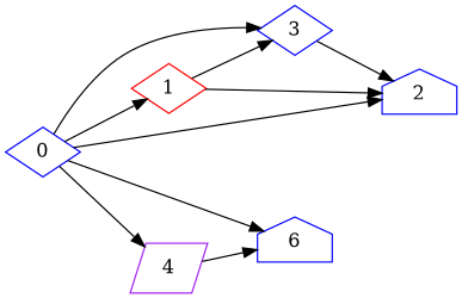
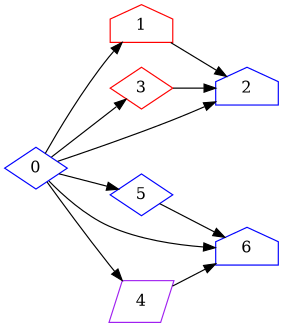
  strict digraph {
    rankdir=LR
    node [color=blue shape=house]
    edge [weight=1]
-   1 [color=red shape=diamond]
-   3 [shape=diamond]
+   1 [color=red]
+   3 [color=red shape=diamond]
    2
+   5 [shape=diamond]
    6
    4 [color=purple shape=parallelogram]
    0 [shape=diamond]
-   1 -> 3
    1 -> 2
    3 -> 2
+   5 -> 6
    4 -> 6
    0 -> 1
    0 -> 3
    0 -> 2
+   0 -> 5
    0 -> 6
    0 -> 4
  }
